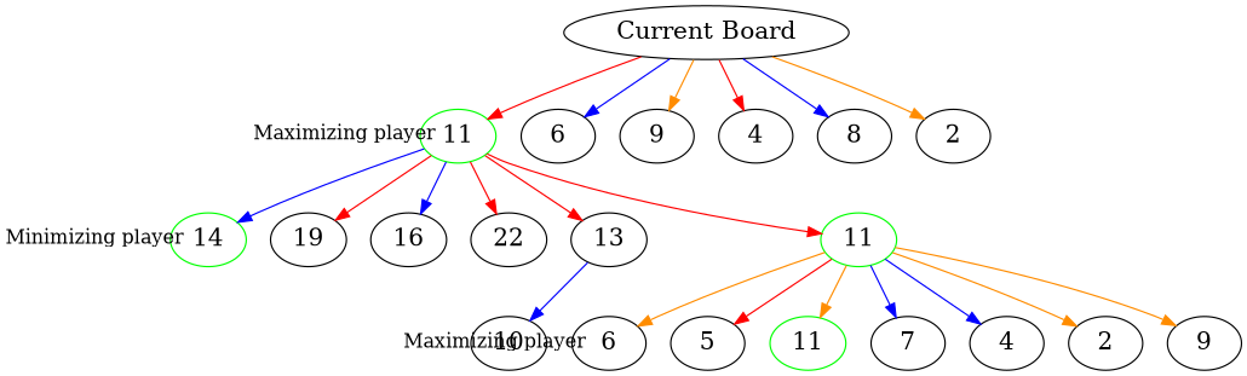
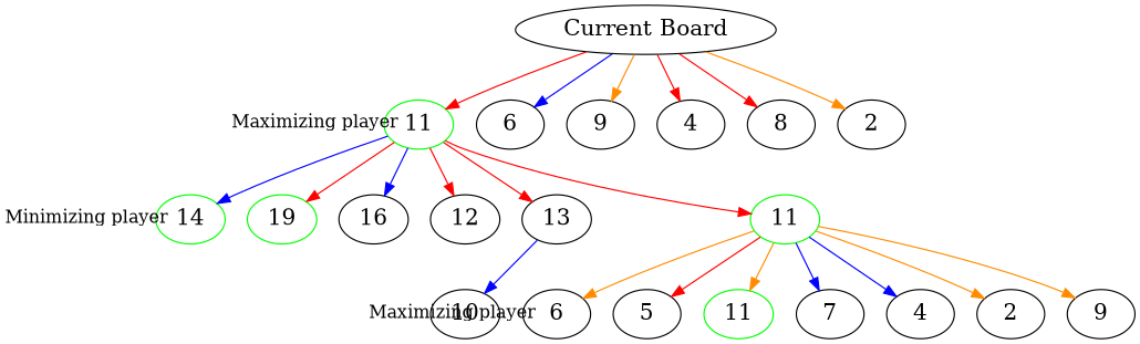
  digraph {
    node [font=consolas fontsize=18]
    edge [color=red]
    n1 [label="Current Board"]
    n2 [color=green label=11]
    n3 [label=6]
    n4 [label=9]
    n5 [label=4]
    n6 [label=8]
    n7 [label=2]
    n8 [color=green label=14]
-   n9 [label=19]
+   n9 [label=19 color=green]
    n10 [label=16]
-   n11 [label=22]
+   n11 [label=12]
    n12 [label=13]
    n13 [color=green label=11]
    n14 [label=10]
    n15 [label=6]
    n16 [label=5]
    n17 [color=green label=11]
    n18 [label=7]
    n19 [label=4]
    n20 [label=2]
    n21 [label=9]
    n1 -> n2 [headlabel="Maximizing player" labelangle=160 labeldistance=10.5]
    n1 -> n3 [color=blue]
    n1 -> n4 [color=darkorange]
    n1 -> n5
-   n1 -> n6 [color=blue]
+   n1 -> n6
    n1 -> n7 [color=darkorange]
    n2 -> n8 [color=blue headlabel="Minimizing player" labelangle=160 labeldistance=10.5]
    n2 -> n9
    n2 -> n10 [color=blue]
    n2 -> n11
    n2 -> n12
    n2 -> n13
    n12 -> n14 [color=blue]
    n13 -> n15 [color=darkorange headlabel="Maximizing player" labelangle=160 labeldistance=10.5]
    n13 -> n16
    n13 -> n17 [color=darkorange]
    n13 -> n18 [color=blue]
    n13 -> n19 [color=blue]
    n13 -> n20 [color=darkorange]
    n13 -> n21 [color=darkorange]
  }
